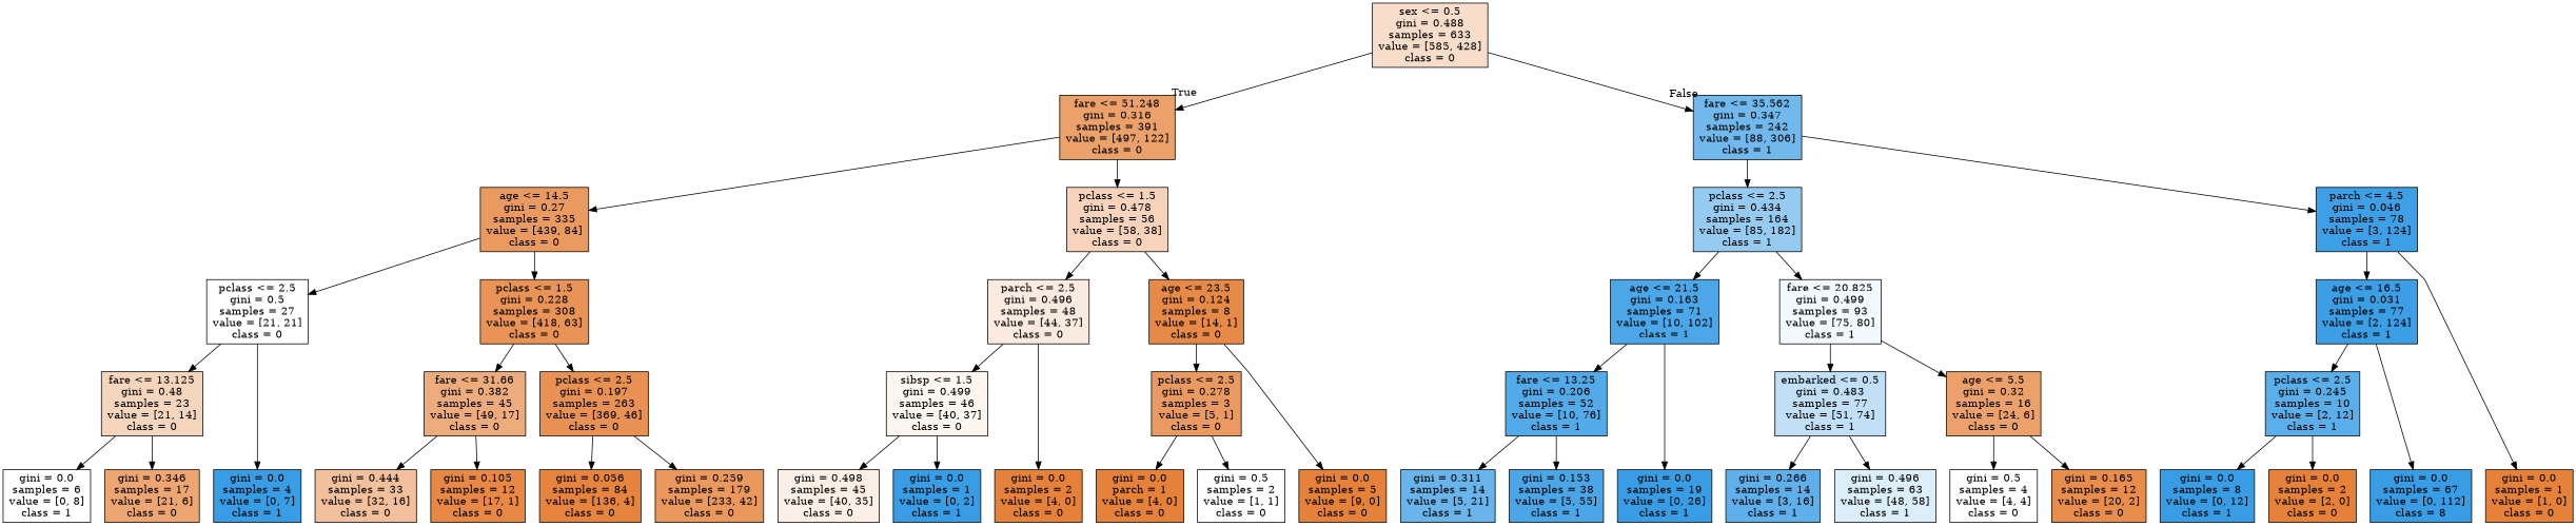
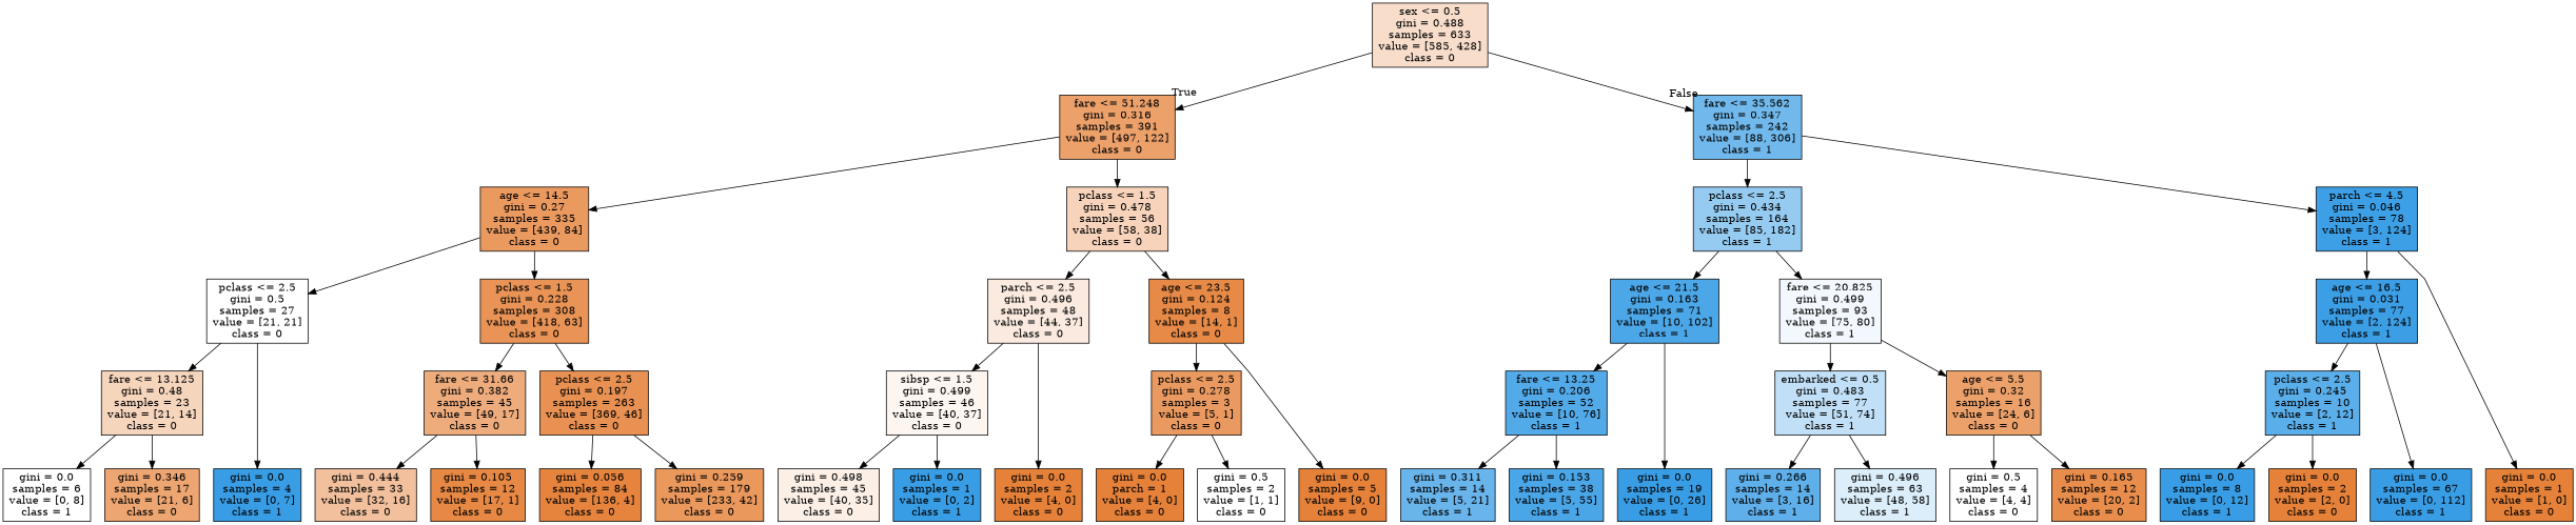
  digraph {
    ranksep=equally
    splines=polyline
    node [color=black fillcolor="#399de5ff" shape=box style=filled]
    n1 [fillcolor="#e5813944" label="sex <= 0.5\ngini = 0.488\nsamples = 633\nvalue = [585, 428]\nclass = 0"]
    n2 [fillcolor="#e58139c0" label="fare <= 51.248\ngini = 0.316\nsamples = 391\nvalue = [497, 122]\nclass = 0"]
    n3 [fillcolor="#399de5b6" label="fare <= 35.562\ngini = 0.347\nsamples = 242\nvalue = [88, 306]\nclass = 1"]
    n4 [fillcolor="#e58139ce" label="age <= 14.5\ngini = 0.27\nsamples = 335\nvalue = [439, 84]\nclass = 0"]
    n5 [fillcolor="#e5813958" label="pclass <= 1.5\ngini = 0.478\nsamples = 56\nvalue = [58, 38]\nclass = 0"]
    n6 [fillcolor="#399de588" label="pclass <= 2.5\ngini = 0.434\nsamples = 164\nvalue = [85, 182]\nclass = 1"]
    n7 [fillcolor="#399de5f9" label="parch <= 4.5\ngini = 0.046\nsamples = 78\nvalue = [3, 124]\nclass = 1"]
    n8 [fillcolor="#e5813900" label="pclass <= 2.5\ngini = 0.5\nsamples = 27\nvalue = [21, 21]\nclass = 0"]
    n9 [fillcolor="#e58139d9" label="pclass <= 1.5\ngini = 0.228\nsamples = 308\nvalue = [418, 63]\nclass = 0"]
    n10 [fillcolor="#e5813929" label="parch <= 2.5\ngini = 0.496\nsamples = 48\nvalue = [44, 37]\nclass = 0"]
    n11 [fillcolor="#e58139ed" label="age <= 23.5\ngini = 0.124\nsamples = 8\nvalue = [14, 1]\nclass = 0"]
    n12 [fillcolor="#399de5e6" label="age <= 21.5\ngini = 0.163\nsamples = 71\nvalue = [10, 102]\nclass = 1"]
    n13 [fillcolor="#399de510" label="fare <= 20.825\ngini = 0.499\nsamples = 93\nvalue = [75, 80]\nclass = 1"]
    n14 [fillcolor="#399de5fb" label="age <= 16.5\ngini = 0.031\nsamples = 77\nvalue = [2, 124]\nclass = 1"]
    n15 [fillcolor="#e5813955" label="fare <= 13.125\ngini = 0.48\nsamples = 23\nvalue = [21, 14]\nclass = 0"]
    n16 [fillcolor="#e58139a7" label="fare <= 31.66\ngini = 0.382\nsamples = 45\nvalue = [49, 17]\nclass = 0"]
    n17 [fillcolor="#e58139df" label="pclass <= 2.5\ngini = 0.197\nsamples = 263\nvalue = [369, 46]\nclass = 0"]
    n18 [fillcolor="#e5813913" label="sibsp <= 1.5\ngini = 0.499\nsamples = 46\nvalue = [40, 37]\nclass = 0"]
    n19 [fillcolor="#e58139cc" label="pclass <= 2.5\ngini = 0.278\nsamples = 3\nvalue = [5, 1]\nclass = 0"]
    n20 [fillcolor="#399de5dd" label="fare <= 13.25\ngini = 0.206\nsamples = 52\nvalue = [10, 76]\nclass = 1"]
    n21 [fillcolor="#399de54f" label="embarked <= 0.5\ngini = 0.483\nsamples = 77\nvalue = [51, 74]\nclass = 1"]
    n22 [fillcolor="#e58139bf" label="age <= 5.5\ngini = 0.32\nsamples = 16\nvalue = [24, 6]\nclass = 0"]
    n23 [fillcolor="#399de5d4" label="pclass <= 2.5\ngini = 0.245\nsamples = 10\nvalue = [2, 12]\nclass = 1"]
    n24 [label="gini = 0.0\nsamples = 4\nvalue = [0, 7]\nclass = 1"]
    n25 [fillcolor="#e5813900" label="gini = 0.0\nsamples = 6\nvalue = [0, 8]\nclass = 1"]
    n26 [fillcolor="#e58139b6" label="gini = 0.346\nsamples = 17\nvalue = [21, 6]\nclass = 0"]
    n27 [fillcolor="#e581397f" label="gini = 0.444\nsamples = 33\nvalue = [32, 16]\nclass = 0"]
    n28 [fillcolor="#e58139f0" label="gini = 0.105\nsamples = 12\nvalue = [17, 1]\nclass = 0"]
    n29 [fillcolor="#e58139f8" label="gini = 0.056\nsamples = 84\nvalue = [136, 4]\nclass = 0"]
    n30 [fillcolor="#e58139d1" label="gini = 0.259\nsamples = 179\nvalue = [233, 42]\nclass = 0"]
    n31 [fillcolor="#e5813920" label="gini = 0.498\nsamples = 45\nvalue = [40, 35]\nclass = 0"]
    n32 [label="gini = 0.0\nsamples = 1\nvalue = [0, 2]\nclass = 1"]
    n33 [fillcolor="#e58139ff" label="gini = 0.0\nsamples = 2\nvalue = [4, 0]\nclass = 0"]
    n34 [fillcolor="#e58139ff" label="gini = 0.0\nsamples = 5\nvalue = [9, 0]\nclass = 0"]
    n35 [fillcolor="#e58139ff" label="gini = 0.0\nparch = 1\nvalue = [4, 0]\nclass = 0"]
    n36 [fillcolor="#e5813900" label="gini = 0.5\nsamples = 2\nvalue = [1, 1]\nclass = 0"]
    n37 [label="gini = 0.0\nsamples = 19\nvalue = [0, 26]\nclass = 1"]
    n38 [fillcolor="#399de5c2" label="gini = 0.311\nsamples = 14\nvalue = [5, 21]\nclass = 1"]
    n39 [fillcolor="#399de5e8" label="gini = 0.153\nsamples = 38\nvalue = [5, 55]\nclass = 1"]
    n40 [fillcolor="#399de5cf" label="gini = 0.266\nsamples = 14\nvalue = [3, 16]\nclass = 1"]
    n41 [fillcolor="#399de52c" label="gini = 0.496\nsamples = 63\nvalue = [48, 58]\nclass = 1"]
    n42 [fillcolor="#e5813900" label="gini = 0.5\nsamples = 4\nvalue = [4, 4]\nclass = 0"]
    n43 [fillcolor="#e58139e6" label="gini = 0.165\nsamples = 12\nvalue = [20, 2]\nclass = 0"]
    n44 [label="gini = 0.0\nsamples = 8\nvalue = [0, 12]\nclass = 1"]
    n45 [fillcolor="#e58139ff" label="gini = 0.0\nsamples = 2\nvalue = [2, 0]\nclass = 0"]
-   n46 [label="gini = 0.0\nsamples = 67\nvalue = [0, 112]\nclass = 8"]
+   n46 [label="gini = 0.0\nsamples = 67\nvalue = [0, 112]\nclass = 1"]
    n47 [fillcolor="#e58139ff" label="gini = 0.0\nsamples = 1\nvalue = [1, 0]\nclass = 0"]
    subgraph sub_1 {
      rank=same
      n1
    }
    subgraph sub_2 {
      rank=same
      n2
      n3
    }
    subgraph sub_3 {
      rank=same
      n4
      n5
      n6
      n7
    }
    subgraph sub_4 {
      rank=same
      n8
      n9
      n10
      n11
      n12
      n13
      n14
    }
    subgraph sub_5 {
      rank=same
      n15
      n16
      n17
      n18
      n19
      n20
      n21
      n22
      n23
    }
    subgraph sub_6 {
      rank=same
      n24
      n25
      n26
      n27
      n28
      n29
      n30
      n31
      n32
      n33
      n34
      n35
      n36
      n37
      n38
      n39
      n40
      n41
      n42
      n43
      n44
      n45
      n46
      n47
    }
    n1 -> n2 [headlabel=True labelangle=45 labeldistance=2.5]
    n1 -> n3 [headlabel=False labelangle=-45 labeldistance=2.5]
    n2 -> n4
    n2 -> n5
    n3 -> n6
    n3 -> n7
    n4 -> n8
    n4 -> n9
    n5 -> n10
    n5 -> n11
    n6 -> n12
    n6 -> n13
    n7 -> n14
    n7 -> n47
    n8 -> n15
    n8 -> n24
    n9 -> n16
    n9 -> n17
    n10 -> n18
    n10 -> n33
    n11 -> n19
    n11 -> n34
    n12 -> n20
    n12 -> n37
    n13 -> n21
    n13 -> n22
    n14 -> n23
    n14 -> n46
    n15 -> n25
    n15 -> n26
    n16 -> n27
    n16 -> n28
    n17 -> n29
    n17 -> n30
    n18 -> n31
    n18 -> n32
    n19 -> n35
    n19 -> n36
    n20 -> n38
    n20 -> n39
    n21 -> n40
    n21 -> n41
    n22 -> n42
    n22 -> n43
    n23 -> n44
    n23 -> n45
  }
